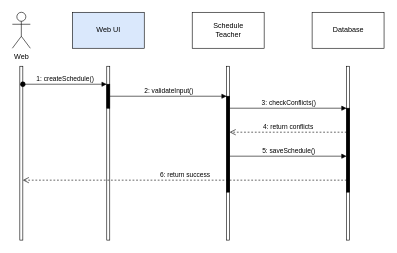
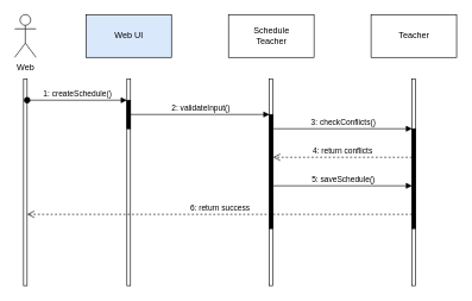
  <mxCell id="0" />
  <mxCell id="1" parent="0" />
  <mxCell id="2" value="Web" style="shape=umlActor;verticalLabelPosition=bottom;verticalAlign=top;html=1;" vertex="1" parent="1"><mxGeometry x="20" y="20" width="30" height="60" as="geometry" /></mxCell>
  <mxCell id="3" value="Web UI" style="html=1;dropTarget=0;fillColor=#dae8fc;" vertex="1" parent="1"><mxGeometry x="120" y="20" width="120" height="60" as="geometry" /></mxCell>
  <mxCell id="4" value="Schedule&#10;Teacher" style="html=1;dropTarget=0;" vertex="1" parent="1"><mxGeometry x="320" y="20" width="120" height="60" as="geometry" /></mxCell>
- <mxCell id="5" value="Database" style="html=1;dropTarget=0;" vertex="1" parent="1"><mxGeometry x="520" y="20" width="120" height="60" as="geometry" /></mxCell>
+ <mxCell id="5" value="Teacher" style="html=1;dropTarget=0;" vertex="1" parent="1"><mxGeometry x="520" y="20" width="120" height="60" as="geometry" /></mxCell>
  <mxCell id="6" value="" style="html=1;points=[];perimeter=orthogonalPerimeter;" vertex="1" parent="1"><mxGeometry x="32.5" y="110" width="5" height="290" as="geometry" /></mxCell>
  <mxCell id="7" value="" style="html=1;points=[];perimeter=orthogonalPerimeter;" vertex="1" parent="1"><mxGeometry x="177.5" y="110" width="5" height="290" as="geometry" /></mxCell>
  <mxCell id="8" value="" style="html=1;points=[];perimeter=orthogonalPerimeter;" vertex="1" parent="1"><mxGeometry x="377.5" y="110" width="5" height="290" as="geometry" /></mxCell>
  <mxCell id="9" value="" style="html=1;points=[];perimeter=orthogonalPerimeter;" vertex="1" parent="1"><mxGeometry x="577.5" y="110" width="5" height="290" as="geometry" /></mxCell>
  <mxCell id="10" value="1: createSchedule()" style="html=1;verticalAlign=bottom;startArrow=oval;endArrow=block;startSize=8;" edge="1" parent="1"><mxGeometry relative="1" as="geometry"><mxPoint x="37.5" y="140" as="sourcePoint" /><mxPoint x="177.5" y="140" as="targetPoint" /></mxGeometry></mxCell>
  <mxCell id="11" value="2: validateInput()" style="html=1;verticalAlign=bottom;endArrow=block;" edge="1" parent="1"><mxGeometry relative="1" as="geometry"><mxPoint x="182.5" y="160" as="sourcePoint" /><mxPoint x="377.5" y="160" as="targetPoint" /></mxGeometry></mxCell>
  <mxCell id="12" value="3: checkConflicts()" style="html=1;verticalAlign=bottom;endArrow=block;" edge="1" parent="1"><mxGeometry relative="1" as="geometry"><mxPoint x="382.5" y="180" as="sourcePoint" /><mxPoint x="577.5" y="180" as="targetPoint" /></mxGeometry></mxCell>
  <mxCell id="13" value="4: return conflicts" style="html=1;verticalAlign=bottom;endArrow=open;dashed=1;endSize=8;" edge="1" parent="1"><mxGeometry relative="1" as="geometry"><mxPoint x="577.5" y="220" as="sourcePoint" /><mxPoint x="382.5" y="220" as="targetPoint" /></mxGeometry></mxCell>
  <mxCell id="14" value="5: saveSchedule()" style="html=1;verticalAlign=bottom;endArrow=block;" edge="1" parent="1"><mxGeometry relative="1" as="geometry"><mxPoint x="382.5" y="260" as="sourcePoint" /><mxPoint x="577.5" y="260" as="targetPoint" /></mxGeometry></mxCell>
  <mxCell id="15" value="6: return success" style="html=1;verticalAlign=bottom;endArrow=open;dashed=1;endSize=8;" edge="1" parent="1"><mxGeometry relative="1" as="geometry"><mxPoint x="577.5" y="300" as="sourcePoint" /><mxPoint x="37.5" y="300" as="targetPoint" /></mxGeometry></mxCell>
  <mxCell id="16" value="" style="html=1;points=[];perimeter=orthogonalPerimeter;fillColor=#000000;" vertex="1" parent="1"><mxGeometry x="177.5" y="140" width="5" height="40" as="geometry" /></mxCell>
  <mxCell id="17" value="" style="html=1;points=[];perimeter=orthogonalPerimeter;fillColor=#000000;" vertex="1" parent="1"><mxGeometry x="377.5" y="160" width="5" height="160" as="geometry" /></mxCell>
  <mxCell id="18" value="" style="html=1;points=[];perimeter=orthogonalPerimeter;fillColor=#000000;" vertex="1" parent="1"><mxGeometry x="577.5" y="180" width="5" height="140" as="geometry" /></mxCell>
